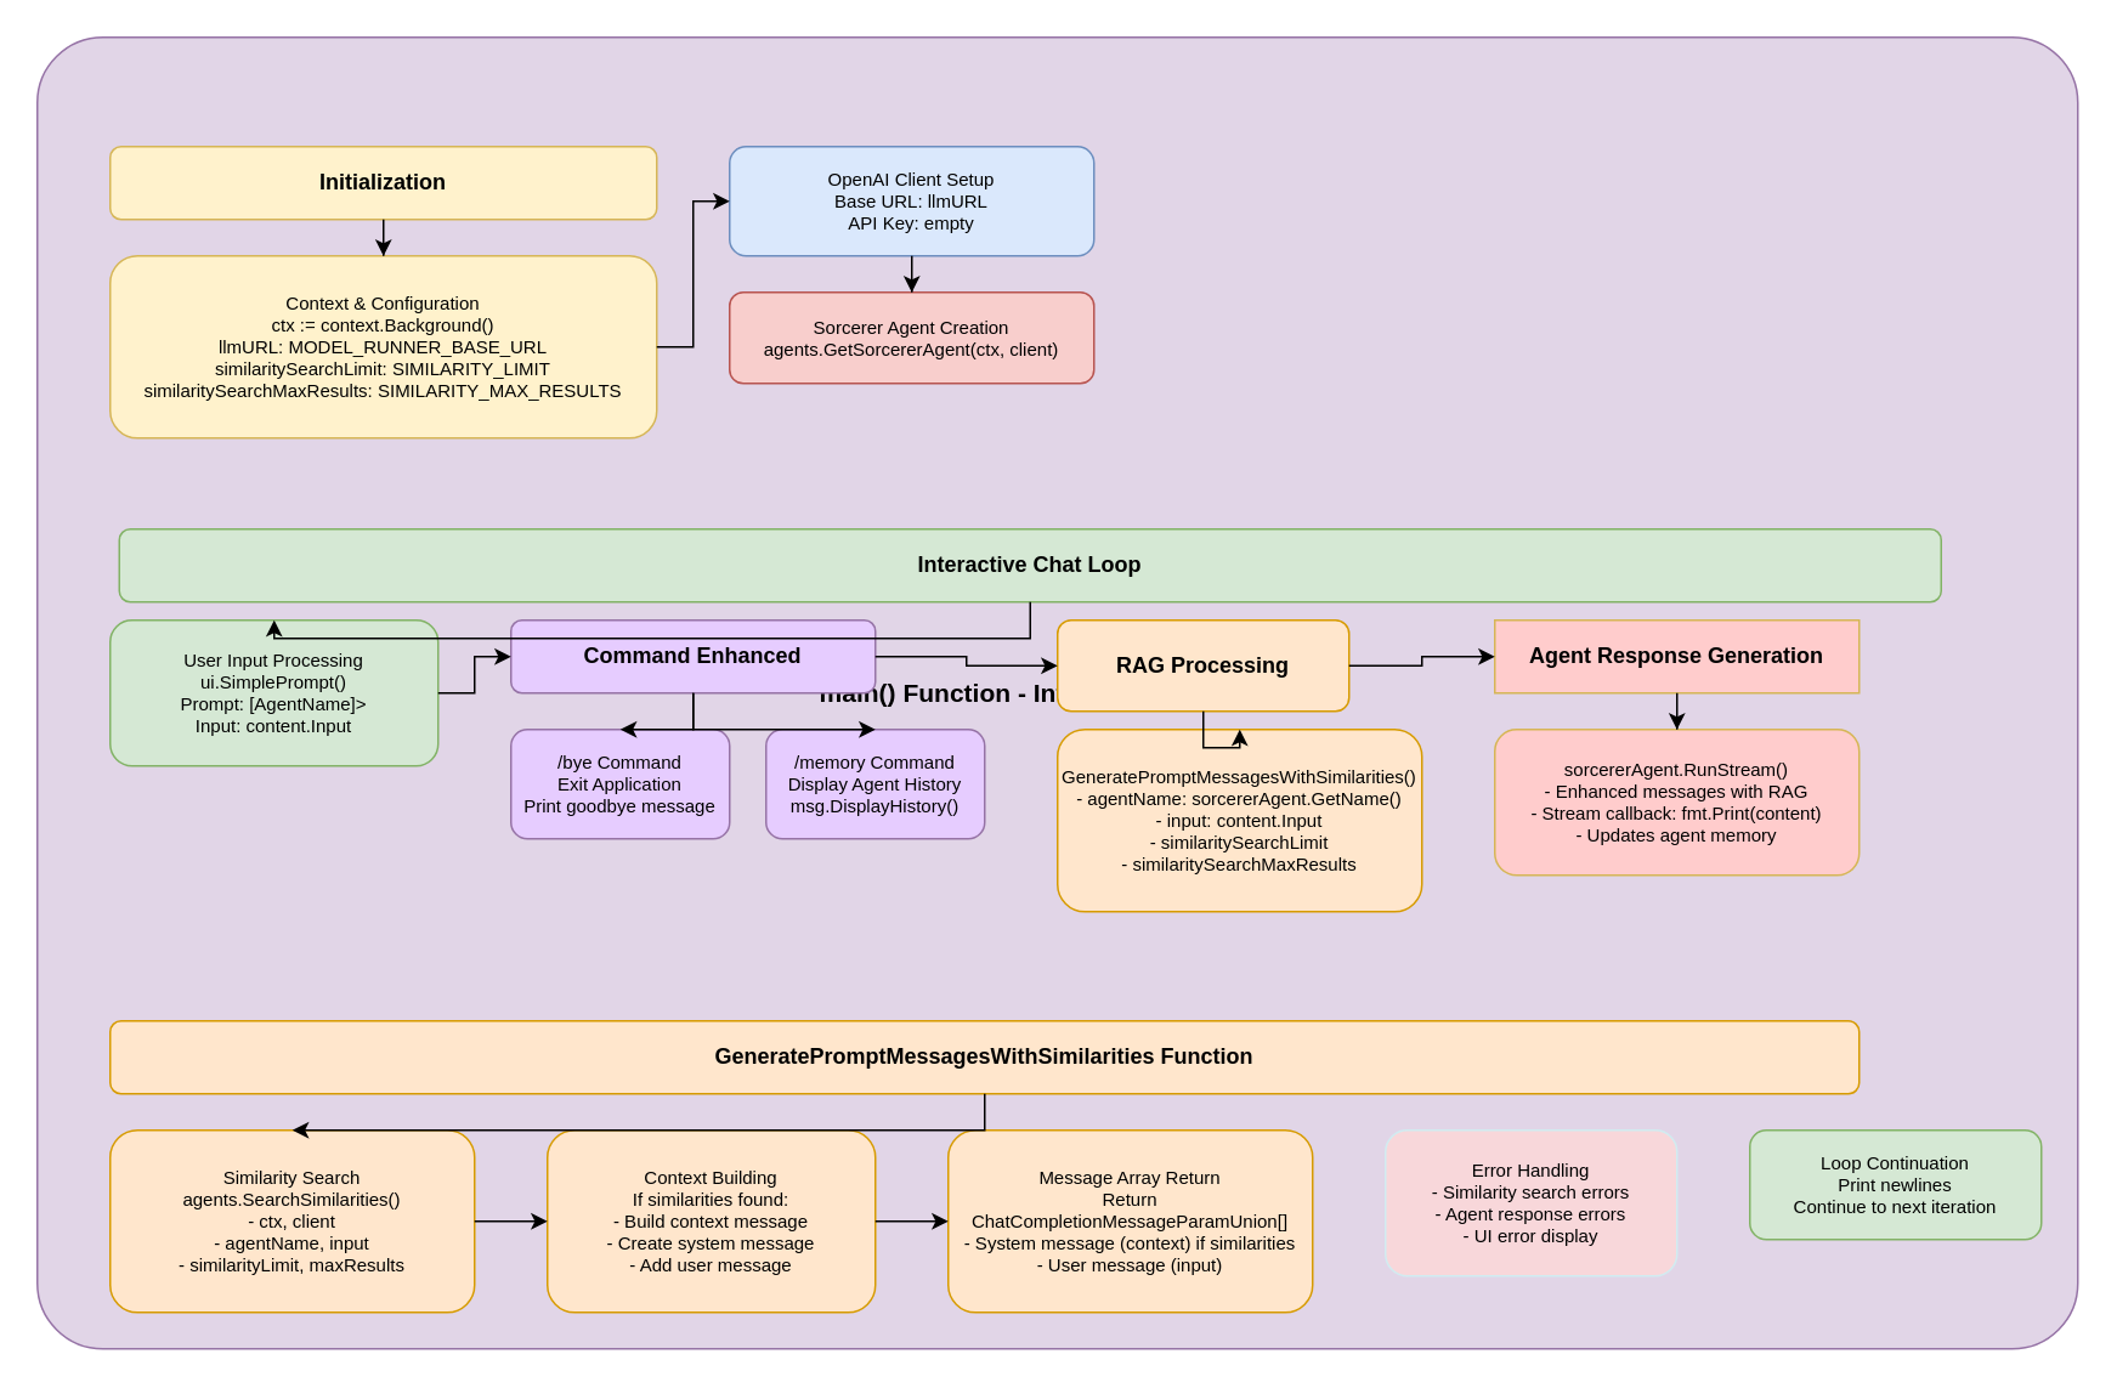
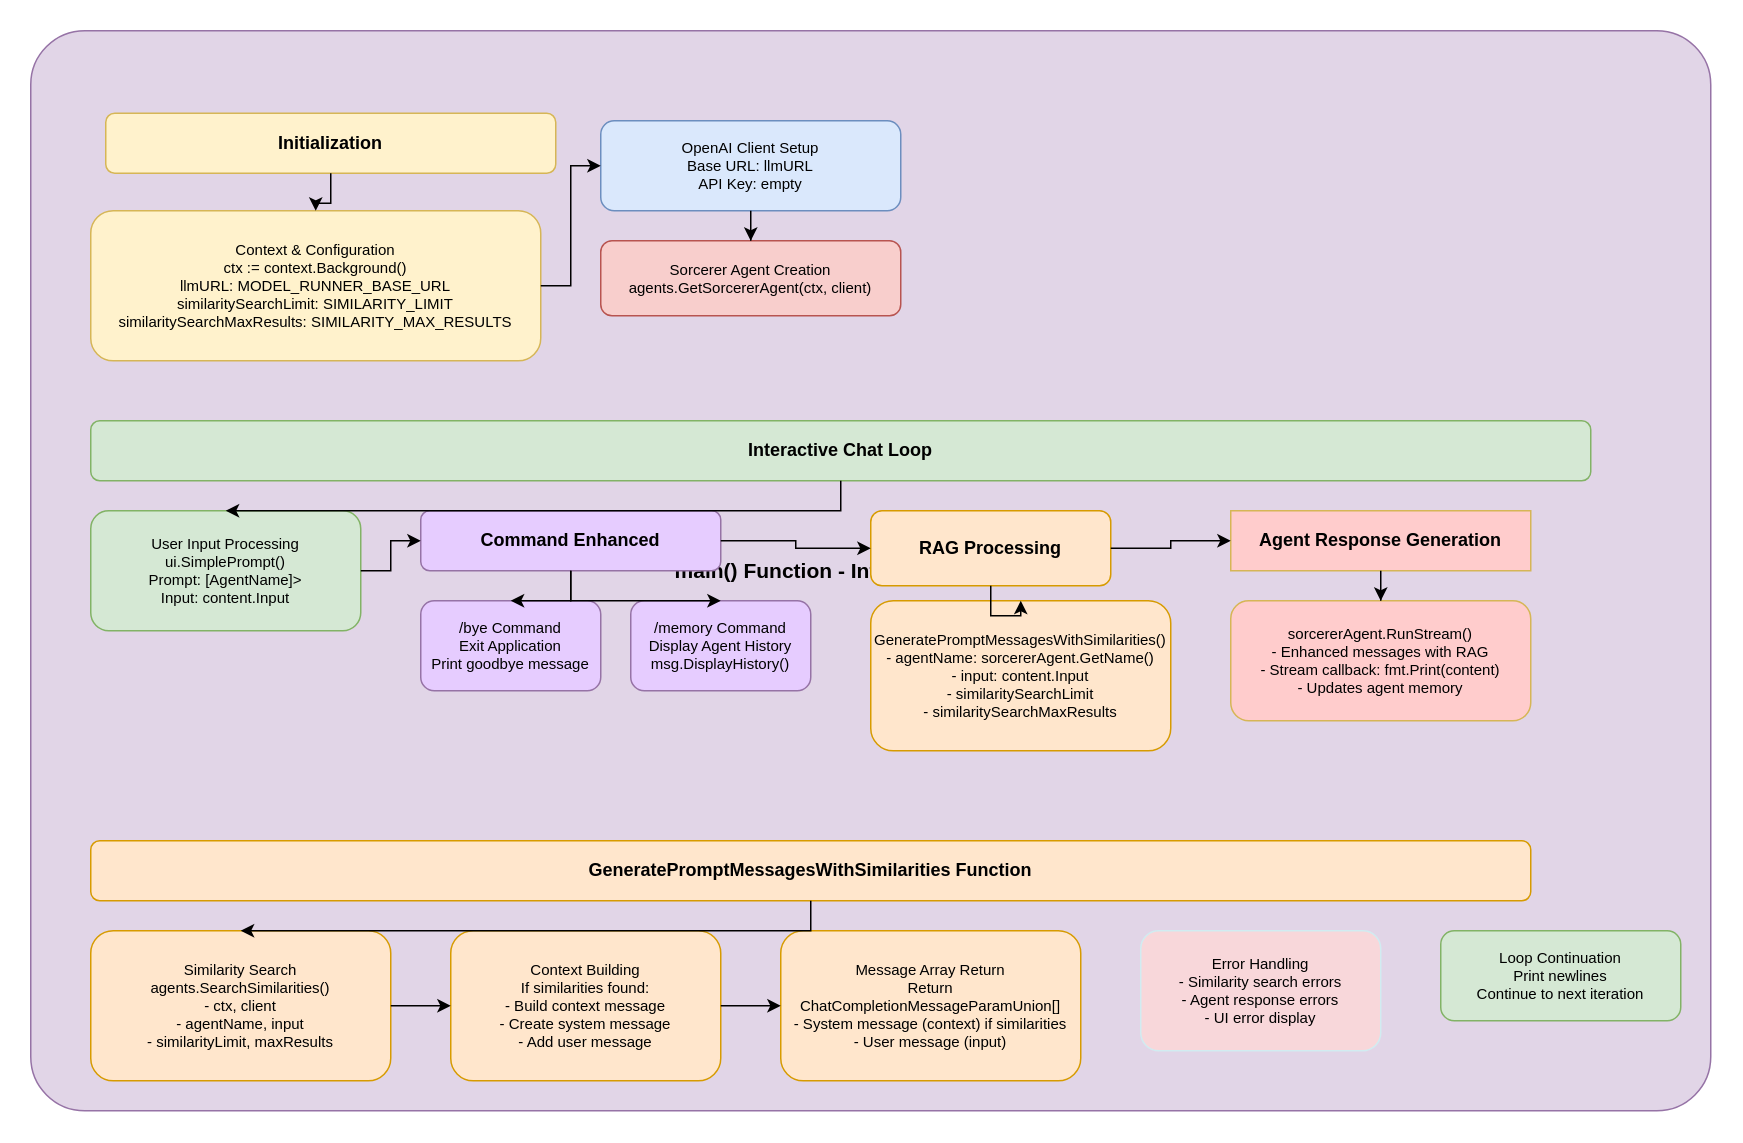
  <mxCell id="0" />
  <mxCell id="1" parent="0" />
  <mxCell id="2" value="main() Function - Interactive Chat Loop" style="rounded=1;whiteSpace=wrap;html=1;fillColor=#e1d5e7;strokeColor=#9673a6;fontSize=14;fontStyle=1;arcSize=5;" parent="1" vertex="1"><mxGeometry x="20" y="20" width="1120" height="720" as="geometry" /></mxCell>
- <mxCell id="3" value="Initialization" style="rounded=1;whiteSpace=wrap;html=1;fillColor=#fff2cc;strokeColor=#d6b656;fontSize=12;fontStyle=1;" parent="1" vertex="1"><mxGeometry x="60" y="80" width="300" height="40" as="geometry" /></mxCell>
+ <mxCell id="3" value="Initialization" style="rounded=1;whiteSpace=wrap;html=1;fillColor=#fff2cc;strokeColor=#d6b656;fontSize=12;fontStyle=1;" parent="1" vertex="1"><mxGeometry x="70" y="75" width="300" height="40" as="geometry" /></mxCell>
  <mxCell id="4" value="Context &amp; Configuration&#10;ctx := context.Background()&#10;llmURL: MODEL_RUNNER_BASE_URL&#10;similaritySearchLimit: SIMILARITY_LIMIT&#10;similaritySearchMaxResults: SIMILARITY_MAX_RESULTS" style="rounded=1;whiteSpace=wrap;html=1;fillColor=#fff2cc;strokeColor=#d6b656;fontSize=10;" parent="1" vertex="1"><mxGeometry x="60" y="140" width="300" height="100" as="geometry" /></mxCell>
  <mxCell id="5" value="OpenAI Client Setup&#10;Base URL: llmURL&#10;API Key: empty" style="rounded=1;whiteSpace=wrap;html=1;fillColor=#dae8fc;strokeColor=#6c8ebf;fontSize=10;" parent="1" vertex="1"><mxGeometry x="400" y="80" width="200" height="60" as="geometry" /></mxCell>
  <mxCell id="6" value="Sorcerer Agent Creation&#10;agents.GetSorcererAgent(ctx, client)" style="rounded=1;whiteSpace=wrap;html=1;fillColor=#f8cecc;strokeColor=#b85450;fontSize=10;" parent="1" vertex="1"><mxGeometry x="400" y="160" width="200" height="50" as="geometry" /></mxCell>
- <mxCell id="7" value="Interactive Chat Loop" style="rounded=1;whiteSpace=wrap;html=1;fillColor=#d5e8d4;strokeColor=#82b366;fontSize=12;fontStyle=1;" parent="1" vertex="1"><mxGeometry x="65" y="290" width="1000" height="40" as="geometry" /></mxCell>
+ <mxCell id="7" value="Interactive Chat Loop" style="rounded=1;whiteSpace=wrap;html=1;fillColor=#d5e8d4;strokeColor=#82b366;fontSize=12;fontStyle=1;" parent="1" vertex="1"><mxGeometry x="60" y="280" width="1000" height="40" as="geometry" /></mxCell>
  <mxCell id="8" value="User Input Processing&#10;ui.SimplePrompt()&#10;Prompt: [AgentName]&gt;&#10;Input: content.Input" style="rounded=1;whiteSpace=wrap;html=1;fillColor=#d5e8d4;strokeColor=#82b366;fontSize=10;" parent="1" vertex="1"><mxGeometry x="60" y="340" width="180" height="80" as="geometry" /></mxCell>
  <mxCell id="9" value="Command Enhanced" style="rounded=1;whiteSpace=wrap;html=1;fillColor=#e6ccff;strokeColor=#9673a6;fontSize=12;fontStyle=1;" parent="1" vertex="1"><mxGeometry x="280" y="340" width="200" height="40" as="geometry" /></mxCell>
  <mxCell id="10" value="/bye Command&#10;Exit Application&#10;Print goodbye message" style="rounded=1;whiteSpace=wrap;html=1;fillColor=#e6ccff;strokeColor=#9673a6;fontSize=10;" parent="1" vertex="1"><mxGeometry x="280" y="400" width="120" height="60" as="geometry" /></mxCell>
  <mxCell id="11" value="/memory Command&#10;Display Agent History&#10;msg.DisplayHistory()" style="rounded=1;whiteSpace=wrap;html=1;fillColor=#e6ccff;strokeColor=#9673a6;fontSize=10;" parent="1" vertex="1"><mxGeometry x="420" y="400" width="120" height="60" as="geometry" /></mxCell>
  <mxCell id="12" value="RAG Processing" style="rounded=1;whiteSpace=wrap;html=1;fillColor=#ffe6cc;strokeColor=#d79b00;fontSize=12;fontStyle=1;" parent="1" vertex="1"><mxGeometry x="580" y="340" width="160" height="50" as="geometry" /></mxCell>
  <mxCell id="13" value="GeneratePromptMessagesWithSimilarities()&#10;- agentName: sorcererAgent.GetName()&#10;- input: content.Input&#10;- similaritySearchLimit&#10;- similaritySearchMaxResults" style="rounded=1;whiteSpace=wrap;html=1;fillColor=#ffe6cc;strokeColor=#d79b00;fontSize=10;" parent="1" vertex="1"><mxGeometry x="580" y="400" width="200" height="100" as="geometry" /></mxCell>
  <mxCell id="14" value="Agent Response Generation" style="whiteSpace=wrap;html=1;fillColor=#ffcccc;strokeColor=#d6b656;fontSize=12;fontStyle=1;rounded=0;" parent="1" vertex="1"><mxGeometry x="820" y="340" width="200" height="40" as="geometry" /></mxCell>
  <mxCell id="15" value="sorcererAgent.RunStream()&#10;- Enhanced messages with RAG&#10;- Stream callback: fmt.Print(content)&#10;- Updates agent memory" style="rounded=1;whiteSpace=wrap;html=1;fillColor=#ffcccc;strokeColor=#d6b656;fontSize=10;" parent="1" vertex="1"><mxGeometry x="820" y="400" width="200" height="80" as="geometry" /></mxCell>
  <mxCell id="16" value="GeneratePromptMessagesWithSimilarities Function" style="rounded=1;whiteSpace=wrap;html=1;fillColor=#ffe6cc;strokeColor=#d79b00;fontSize=12;fontStyle=1;" parent="1" vertex="1"><mxGeometry x="60" y="560" width="960" height="40" as="geometry" /></mxCell>
  <mxCell id="17" value="Similarity Search&#10;agents.SearchSimilarities()&#10;- ctx, client&#10;- agentName, input&#10;- similarityLimit, maxResults" style="rounded=1;whiteSpace=wrap;html=1;fillColor=#ffe6cc;strokeColor=#d79b00;fontSize=10;" parent="1" vertex="1"><mxGeometry x="60" y="620" width="200" height="100" as="geometry" /></mxCell>
  <mxCell id="18" value="Context Building&#10;If similarities found:&#10;- Build context message&#10;- Create system message&#10;- Add user message" style="rounded=1;whiteSpace=wrap;html=1;fillColor=#ffe6cc;strokeColor=#d79b00;fontSize=10;" parent="1" vertex="1"><mxGeometry x="300" y="620" width="180" height="100" as="geometry" /></mxCell>
  <mxCell id="19" value="Message Array Return&#10;Return ChatCompletionMessageParamUnion[]&#10;- System message (context) if similarities&#10;- User message (input)" style="rounded=1;whiteSpace=wrap;html=1;fillColor=#ffe6cc;strokeColor=#d79b00;fontSize=10;" parent="1" vertex="1"><mxGeometry x="520" y="620" width="200" height="100" as="geometry" /></mxCell>
  <mxCell id="20" value="Error Handling&#10;- Similarity search errors&#10;- Agent response errors&#10;- UI error display" style="rounded=1;whiteSpace=wrap;html=1;fillColor=#f8d7da;strokeColor=#d1ecf1;fontSize=10;" parent="1" vertex="1"><mxGeometry x="760" y="620" width="160" height="80" as="geometry" /></mxCell>
  <mxCell id="21" value="Loop Continuation&#10;Print newlines&#10;Continue to next iteration" style="rounded=1;whiteSpace=wrap;html=1;fillColor=#d5e8d4;strokeColor=#82b366;fontSize=10;" parent="1" vertex="1"><mxGeometry x="960" y="620" width="160" height="60" as="geometry" /></mxCell>
  <mxCell id="22" style="edgeStyle=orthogonalEdgeStyle;rounded=0;orthogonalLoop=1;jettySize=auto;html=1;" parent="1" source="3" target="4" edge="1"><mxGeometry relative="1" as="geometry" /></mxCell>
  <mxCell id="23" style="edgeStyle=orthogonalEdgeStyle;rounded=0;orthogonalLoop=1;jettySize=auto;html=1;" parent="1" source="4" target="5" edge="1"><mxGeometry relative="1" as="geometry" /></mxCell>
  <mxCell id="24" style="edgeStyle=orthogonalEdgeStyle;rounded=0;orthogonalLoop=1;jettySize=auto;html=1;" parent="1" source="5" target="6" edge="1"><mxGeometry relative="1" as="geometry" /></mxCell>
  <mxCell id="25" style="edgeStyle=orthogonalEdgeStyle;rounded=0;orthogonalLoop=1;jettySize=auto;html=1;" parent="1" source="7" target="8" edge="1"><mxGeometry relative="1" as="geometry" /></mxCell>
  <mxCell id="26" style="edgeStyle=orthogonalEdgeStyle;rounded=0;orthogonalLoop=1;jettySize=auto;html=1;" parent="1" source="8" target="9" edge="1"><mxGeometry relative="1" as="geometry" /></mxCell>
  <mxCell id="27" style="edgeStyle=orthogonalEdgeStyle;rounded=0;orthogonalLoop=1;jettySize=auto;html=1;" parent="1" source="9" target="10" edge="1"><mxGeometry relative="1" as="geometry" /></mxCell>
  <mxCell id="28" style="edgeStyle=orthogonalEdgeStyle;rounded=0;orthogonalLoop=1;jettySize=auto;html=1;" parent="1" source="9" target="11" edge="1"><mxGeometry relative="1" as="geometry" /></mxCell>
  <mxCell id="29" style="edgeStyle=orthogonalEdgeStyle;rounded=0;orthogonalLoop=1;jettySize=auto;html=1;" parent="1" source="9" target="12" edge="1"><mxGeometry relative="1" as="geometry" /></mxCell>
  <mxCell id="30" style="edgeStyle=orthogonalEdgeStyle;rounded=0;orthogonalLoop=1;jettySize=auto;html=1;" parent="1" source="12" target="13" edge="1"><mxGeometry relative="1" as="geometry" /></mxCell>
  <mxCell id="31" style="edgeStyle=orthogonalEdgeStyle;rounded=0;orthogonalLoop=1;jettySize=auto;html=1;" parent="1" source="12" target="14" edge="1"><mxGeometry relative="1" as="geometry" /></mxCell>
  <mxCell id="32" style="edgeStyle=orthogonalEdgeStyle;rounded=0;orthogonalLoop=1;jettySize=auto;html=1;" parent="1" source="14" target="15" edge="1"><mxGeometry relative="1" as="geometry" /></mxCell>
  <mxCell id="33" style="edgeStyle=orthogonalEdgeStyle;rounded=0;orthogonalLoop=1;jettySize=auto;html=1;" parent="1" source="16" target="17" edge="1"><mxGeometry relative="1" as="geometry" /></mxCell>
  <mxCell id="34" style="edgeStyle=orthogonalEdgeStyle;rounded=0;orthogonalLoop=1;jettySize=auto;html=1;" parent="1" source="17" target="18" edge="1"><mxGeometry relative="1" as="geometry" /></mxCell>
  <mxCell id="35" style="edgeStyle=orthogonalEdgeStyle;rounded=0;orthogonalLoop=1;jettySize=auto;html=1;" parent="1" source="18" target="19" edge="1"><mxGeometry relative="1" as="geometry" /></mxCell>
